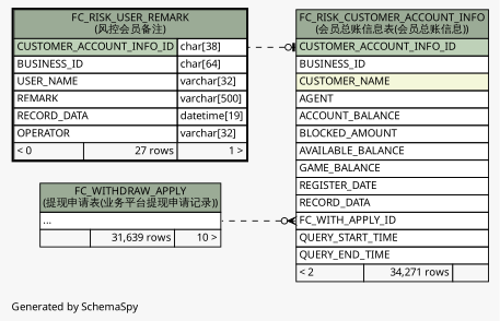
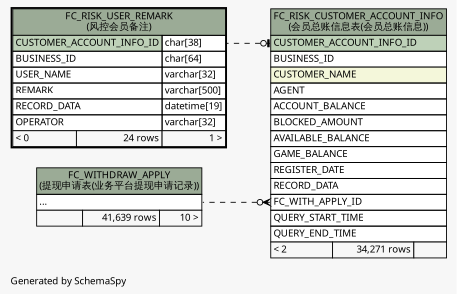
  digraph {
    bgcolor="#f7f7f7"
    fontname="Microsoft YaHei"
    fontsize=11
    label="\nGenerated by SchemaSpy"
    labeljust=l
    nodesep=0.18
    rankdir=RL
    ranksep=0.46
    node [fontname="Microsoft YaHei" fontsize=11 shape=plaintext]
    edge [arrowhead=none arrowsize=0.8 dir=back style=dashed]
    n1 [label=<     <TABLE BORDER="0" CELLBORDER="1" CELLSPACING="0" BGCOLOR="#ffffff">       <TR><TD COLSPAN="3" BGCOLOR="#9bab96" ALIGN="CENTER">FC_RISK_CUSTOMER_ACCOUNT_INFO<br/>(会员总账信息表(会员总账信息))</TD></TR>       <TR><TD PORT="CUSTOMER_ACCOUNT_INFO_ID" COLSPAN="3" BGCOLOR="#bed1b8" ALIGN="LEFT">CUSTOMER_ACCOUNT_INFO_ID</TD></TR>       <TR><TD PORT="BUSINESS_ID" COLSPAN="3" ALIGN="LEFT">BUSINESS_ID</TD></TR>       <TR><TD PORT="CUSTOMER_NAME" COLSPAN="3" BGCOLOR="#f4f7da" ALIGN="LEFT">CUSTOMER_NAME</TD></TR>       <TR><TD PORT="AGENT" COLSPAN="3" ALIGN="LEFT">AGENT</TD></TR>       <TR><TD PORT="ACCOUNT_BALANCE" COLSPAN="3" ALIGN="LEFT">ACCOUNT_BALANCE</TD></TR>       <TR><TD PORT="BLOCKED_AMOUNT" COLSPAN="3" ALIGN="LEFT">BLOCKED_AMOUNT</TD></TR>       <TR><TD PORT="AVAILABLE_BALANCE" COLSPAN="3" ALIGN="LEFT">AVAILABLE_BALANCE</TD></TR>       <TR><TD PORT="GAME_BALANCE" COLSPAN="3" ALIGN="LEFT">GAME_BALANCE</TD></TR>       <TR><TD PORT="REGISTER_DATE" COLSPAN="3" ALIGN="LEFT">REGISTER_DATE</TD></TR>       <TR><TD PORT="RECORD_DATA" COLSPAN="3" ALIGN="LEFT">RECORD_DATA</TD></TR>       <TR><TD PORT="FC_WITH_APPLY_ID" COLSPAN="3" ALIGN="LEFT">FC_WITH_APPLY_ID</TD></TR>       <TR><TD PORT="QUERY_START_TIME" COLSPAN="3" ALIGN="LEFT">QUERY_START_TIME</TD></TR>       <TR><TD PORT="QUERY_END_TIME" COLSPAN="3" ALIGN="LEFT">QUERY_END_TIME</TD></TR>       <TR><TD ALIGN="LEFT" BGCOLOR="#f7f7f7">&lt; 2</TD><TD ALIGN="RIGHT" BGCOLOR="#f7f7f7">34,271 rows</TD><TD ALIGN="RIGHT" BGCOLOR="#f7f7f7">  </TD></TR>     </TABLE>>]
-   n2 [label=<     <TABLE BORDER="2" CELLBORDER="1" CELLSPACING="0" BGCOLOR="#ffffff">       <TR><TD COLSPAN="3" BGCOLOR="#9bab96" ALIGN="CENTER">FC_RISK_USER_REMARK<br/>(风控会员备注)</TD></TR>       <TR><TD PORT="CUSTOMER_ACCOUNT_INFO_ID" COLSPAN="2" BGCOLOR="#bed1b8" ALIGN="LEFT">CUSTOMER_ACCOUNT_INFO_ID</TD><TD PORT="CUSTOMER_ACCOUNT_INFO_ID.type" ALIGN="LEFT">char[38]</TD></TR>       <TR><TD PORT="BUSINESS_ID" COLSPAN="2" ALIGN="LEFT">BUSINESS_ID</TD><TD PORT="BUSINESS_ID.type" ALIGN="LEFT">char[64]</TD></TR>       <TR><TD PORT="USER_NAME" COLSPAN="2" ALIGN="LEFT">USER_NAME</TD><TD PORT="USER_NAME.type" ALIGN="LEFT">varchar[32]</TD></TR>       <TR><TD PORT="REMARK" COLSPAN="2" ALIGN="LEFT">REMARK</TD><TD PORT="REMARK.type" ALIGN="LEFT">varchar[500]</TD></TR>       <TR><TD PORT="RECORD_DATA" COLSPAN="2" ALIGN="LEFT">RECORD_DATA</TD><TD PORT="RECORD_DATA.type" ALIGN="LEFT">datetime[19]</TD></TR>       <TR><TD PORT="OPERATOR" COLSPAN="2" ALIGN="LEFT">OPERATOR</TD><TD PORT="OPERATOR.type" ALIGN="LEFT">varchar[32]</TD></TR>       <TR><TD ALIGN="LEFT" BGCOLOR="#f7f7f7">&lt; 0</TD><TD ALIGN="RIGHT" BGCOLOR="#f7f7f7">27 rows</TD><TD ALIGN="RIGHT" BGCOLOR="#f7f7f7">1 &gt;</TD></TR>     </TABLE>>]
-   n3 [label=<     <TABLE BORDER="0" CELLBORDER="1" CELLSPACING="0" BGCOLOR="#ffffff">       <TR><TD COLSPAN="3" BGCOLOR="#9bab96" ALIGN="CENTER">FC_WITHDRAW_APPLY<br/>(提现申请表(业务平台提现申请记录))</TD></TR>       <TR><TD PORT="elipses" COLSPAN="3" ALIGN="LEFT">...</TD></TR>       <TR><TD ALIGN="LEFT" BGCOLOR="#f7f7f7">  </TD><TD ALIGN="RIGHT" BGCOLOR="#f7f7f7">31,639 rows</TD><TD ALIGN="RIGHT" BGCOLOR="#f7f7f7">10 &gt;</TD></TR>     </TABLE>>]
+   n2 [label=<     <TABLE BORDER="2" CELLBORDER="1" CELLSPACING="0" BGCOLOR="#ffffff">       <TR><TD COLSPAN="3" BGCOLOR="#9bab96" ALIGN="CENTER">FC_RISK_USER_REMARK<br/>(风控会员备注)</TD></TR>       <TR><TD PORT="CUSTOMER_ACCOUNT_INFO_ID" COLSPAN="2" BGCOLOR="#bed1b8" ALIGN="LEFT">CUSTOMER_ACCOUNT_INFO_ID</TD><TD PORT="CUSTOMER_ACCOUNT_INFO_ID.type" ALIGN="LEFT">char[38]</TD></TR>       <TR><TD PORT="BUSINESS_ID" COLSPAN="2" ALIGN="LEFT">BUSINESS_ID</TD><TD PORT="BUSINESS_ID.type" ALIGN="LEFT">char[64]</TD></TR>       <TR><TD PORT="USER_NAME" COLSPAN="2" ALIGN="LEFT">USER_NAME</TD><TD PORT="USER_NAME.type" ALIGN="LEFT">varchar[32]</TD></TR>       <TR><TD PORT="REMARK" COLSPAN="2" ALIGN="LEFT">REMARK</TD><TD PORT="REMARK.type" ALIGN="LEFT">varchar[500]</TD></TR>       <TR><TD PORT="RECORD_DATA" COLSPAN="2" ALIGN="LEFT">RECORD_DATA</TD><TD PORT="RECORD_DATA.type" ALIGN="LEFT">datetime[19]</TD></TR>       <TR><TD PORT="OPERATOR" COLSPAN="2" ALIGN="LEFT">OPERATOR</TD><TD PORT="OPERATOR.type" ALIGN="LEFT">varchar[32]</TD></TR>       <TR><TD ALIGN="LEFT" BGCOLOR="#f7f7f7">&lt; 0</TD><TD ALIGN="RIGHT" BGCOLOR="#f7f7f7">24 rows</TD><TD ALIGN="RIGHT" BGCOLOR="#f7f7f7">1 &gt;</TD></TR>     </TABLE>>]
+   n3 [label=<     <TABLE BORDER="0" CELLBORDER="1" CELLSPACING="0" BGCOLOR="#ffffff">       <TR><TD COLSPAN="3" BGCOLOR="#9bab96" ALIGN="CENTER">FC_WITHDRAW_APPLY<br/>(提现申请表(业务平台提现申请记录))</TD></TR>       <TR><TD PORT="elipses" COLSPAN="3" ALIGN="LEFT">...</TD></TR>       <TR><TD ALIGN="LEFT" BGCOLOR="#f7f7f7">  </TD><TD ALIGN="RIGHT" BGCOLOR="#f7f7f7">41,639 rows</TD><TD ALIGN="RIGHT" BGCOLOR="#f7f7f7">10 &gt;</TD></TR>     </TABLE>>]
    n1 -> n2 [arrowtail=teeodot headport="CUSTOMER_ACCOUNT_INFO_ID.type:e" tailport="CUSTOMER_ACCOUNT_INFO_ID:w"]
    n1 -> n3 [arrowtail=crowodot headport="elipses:e" tailport="FC_WITH_APPLY_ID:w"]
  }
